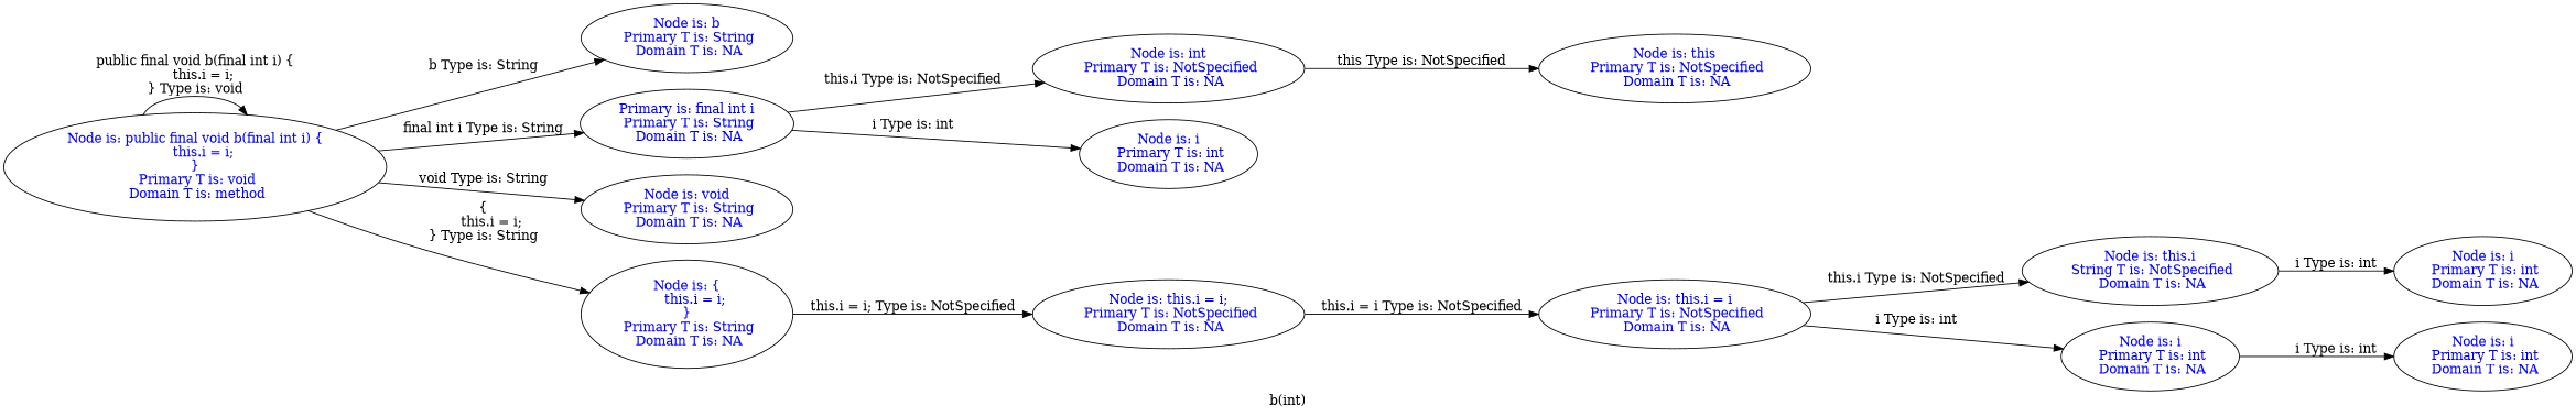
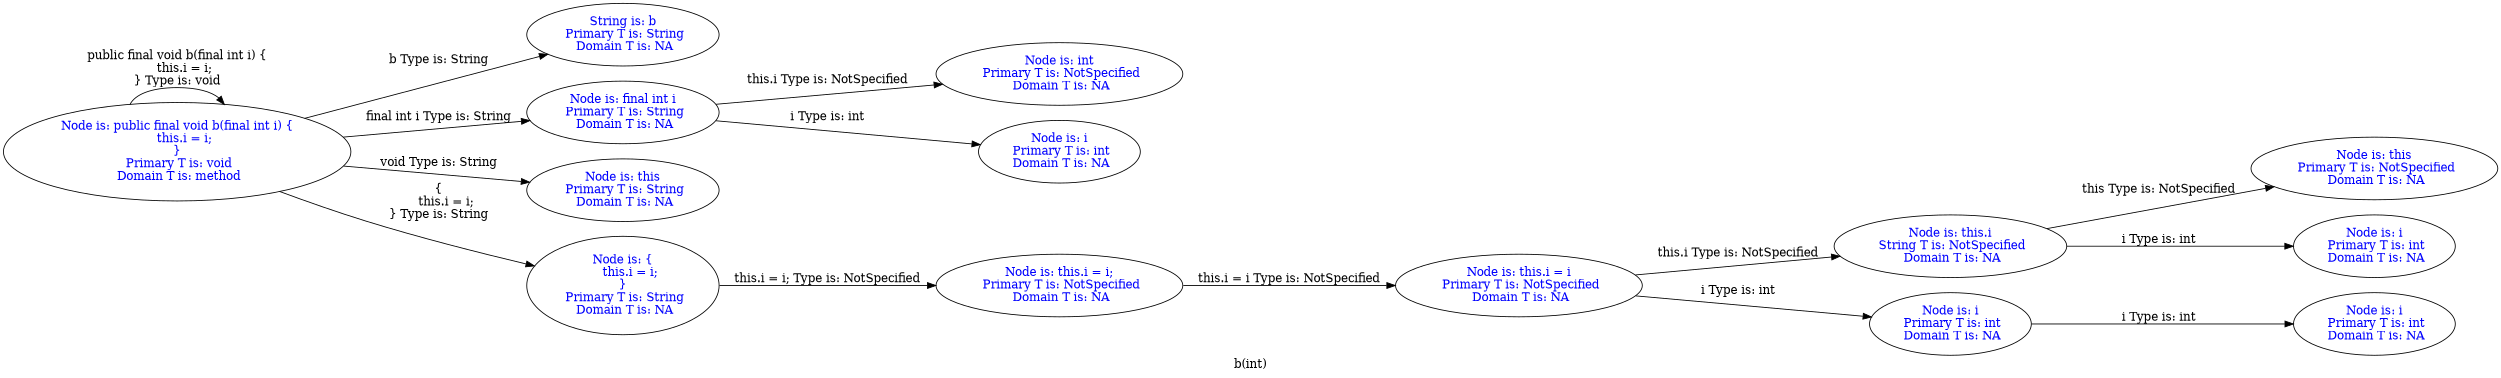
  digraph {
    label="b(int)"
    rankdir=LR
    node [fontcolor=blue]
    n1 [label="Node is: public final void b(final int i) {\n    this.i = i;\n}\n Primary T is: void\n Domain T is: method"]
-   n2 [label="Node is: b\n Primary T is: String\n Domain T is: NA"]
-   n3 [label="Primary is: final int i\n Primary T is: String\n Domain T is: NA"]
-   n4 [label="Node is: void\n Primary T is: String\n Domain T is: NA"]
+   n2 [label="String is: b\n Primary T is: String\n Domain T is: NA"]
+   n3 [label="Node is: final int i\n Primary T is: String\n Domain T is: NA"]
+   n4 [label="Node is: this\n Primary T is: String\n Domain T is: NA"]
    n5 [label="Node is: {\n    this.i = i;\n}\n Primary T is: String\n Domain T is: NA"]
    n6 [label="Node is: int\n Primary T is: NotSpecified\n Domain T is: NA"]
    n7 [label="Node is: i\n Primary T is: int\n Domain T is: NA"]
    n8 [label="Node is: this.i = i;\n Primary T is: NotSpecified\n Domain T is: NA"]
    n9 [label="Node is: this.i = i\n Primary T is: NotSpecified\n Domain T is: NA"]
    n10 [label="Node is: this.i\n String T is: NotSpecified\n Domain T is: NA"]
    n11 [label="Node is: i\n Primary T is: int\n Domain T is: NA"]
    n12 [label="Node is: this\n Primary T is: NotSpecified\n Domain T is: NA"]
    n13 [label="Node is: i\n Primary T is: int\n Domain T is: NA"]
    n14 [label="Node is: i\n Primary T is: int\n Domain T is: NA"]
    subgraph sub_1 {
    }
    n1 -> n1 [label="public final void b(final int i) {\n    this.i = i;\n} Type is: void"]
    n1 -> n2 [label="b Type is: String"]
    n1 -> n3 [label="final int i Type is: String"]
    n1 -> n4 [label="void Type is: String"]
    n1 -> n5 [label="{\n    this.i = i;\n} Type is: String"]
    n3 -> n6 [label="this.i Type is: NotSpecified"]
    n3 -> n7 [label="i Type is: int"]
    n5 -> n8 [label="this.i = i; Type is: NotSpecified"]
    n8 -> n9 [label="this.i = i Type is: NotSpecified"]
    n9 -> n10 [label="this.i Type is: NotSpecified"]
    n9 -> n11 [label="i Type is: int"]
-   n6 -> n12 [label="this Type is: NotSpecified"]
+   n10 -> n12 [label="this Type is: NotSpecified"]
    n10 -> n13 [label="i Type is: int"]
    n11 -> n14 [label="i Type is: int"]
  }
